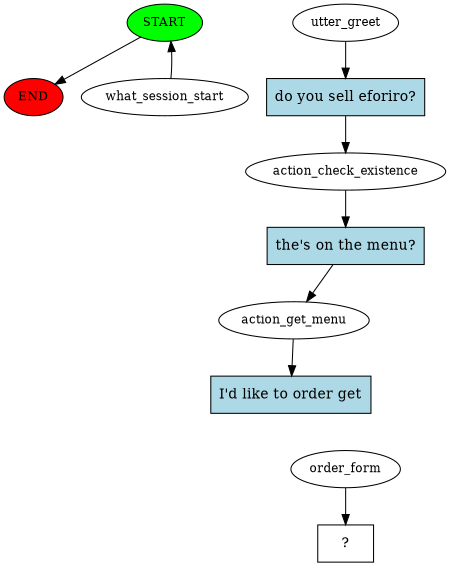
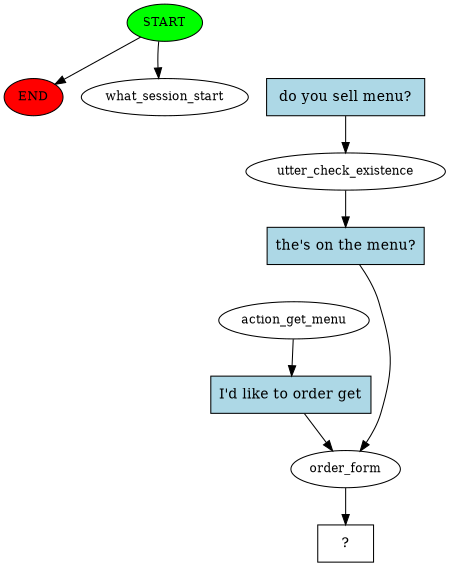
  digraph {
    node [fontsize=12]
    n1 [fillcolor=green label=START style=filled]
    n2 [fillcolor=red label=END style=filled]
    n3 [label=what_session_start]
-   n4 [label=utter_greet]
-   n5 [fillcolor=lightblue label="do you sell eforiro?" shape=rect style=filled fontsize=""]
-   n6 [label=action_check_existence]
+   n5 [fillcolor=lightblue label="do you sell menu?" shape=rect style=filled fontsize=""]
+   n6 [label=utter_check_existence]
    n7 [fillcolor=lightblue label="the's on the menu?" shape=rect style=filled fontsize=""]
    n8 [label=action_get_menu]
    n9 [fillcolor=lightblue label="I'd like to order get" shape=rect style=filled fontsize=""]
    n10 [label=order_form]
    n11 [label="  ?  " shape=rect fontsize=""]
    n1 -> n2
-   n3 -> n1
-   n4 -> n5
+   n1 -> n3
    n5 -> n6
    n6 -> n7
-   n7 -> n8
+   n7 -> n10
    n8 -> n9
+   n9 -> n10
    n10 -> n11
  }
